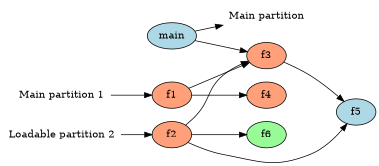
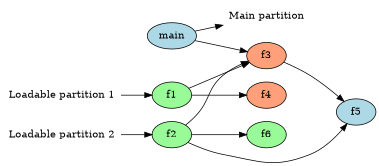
  digraph {
    rankdir=LR
    node [style=filled]
    n1 [label="Main partition" shape=plaintext style=""]
    main [fillcolor=lightblue]
    f3 [fillcolor=lightsalmon]
-   n4 [label="Main partition 1" shape=plaintext style=""]
-   f1 [fillcolor=lightsalmon]
+   n4 [label="Loadable partition 1" shape=plaintext style=""]
+   f1 [fillcolor=palegreen]
    f4 [fillcolor=lightsalmon]
    n7 [label="Loadable partition 2" shape=plaintext style=""]
-   f2 [fillcolor=lightsalmon]
+   f2 [fillcolor=palegreen]
    f5 [fillcolor=lightblue]
    f6 [fillcolor=palegreen]
    main -> n1
    main -> f3
    f3 -> f5
    n4 -> f1
    f1 -> f3
    f1 -> f4
    n7 -> f2
    f2 -> f3
    f2 -> f5
    f2 -> f6
  }
